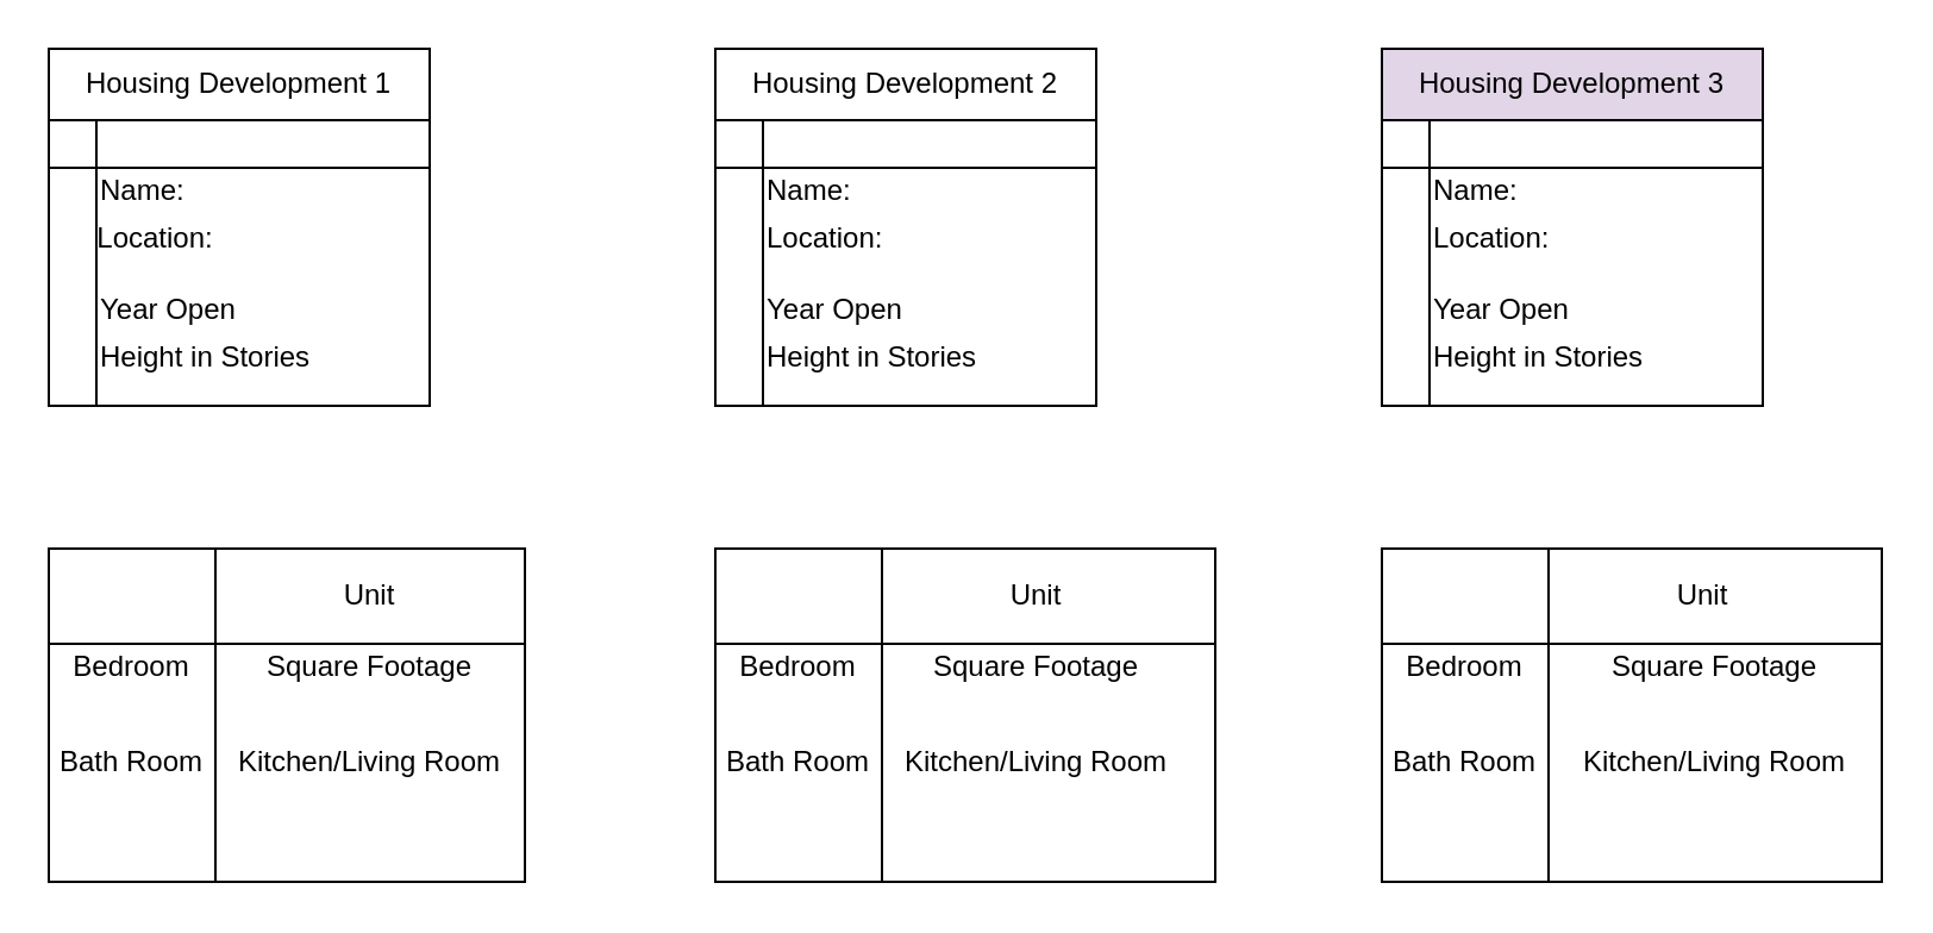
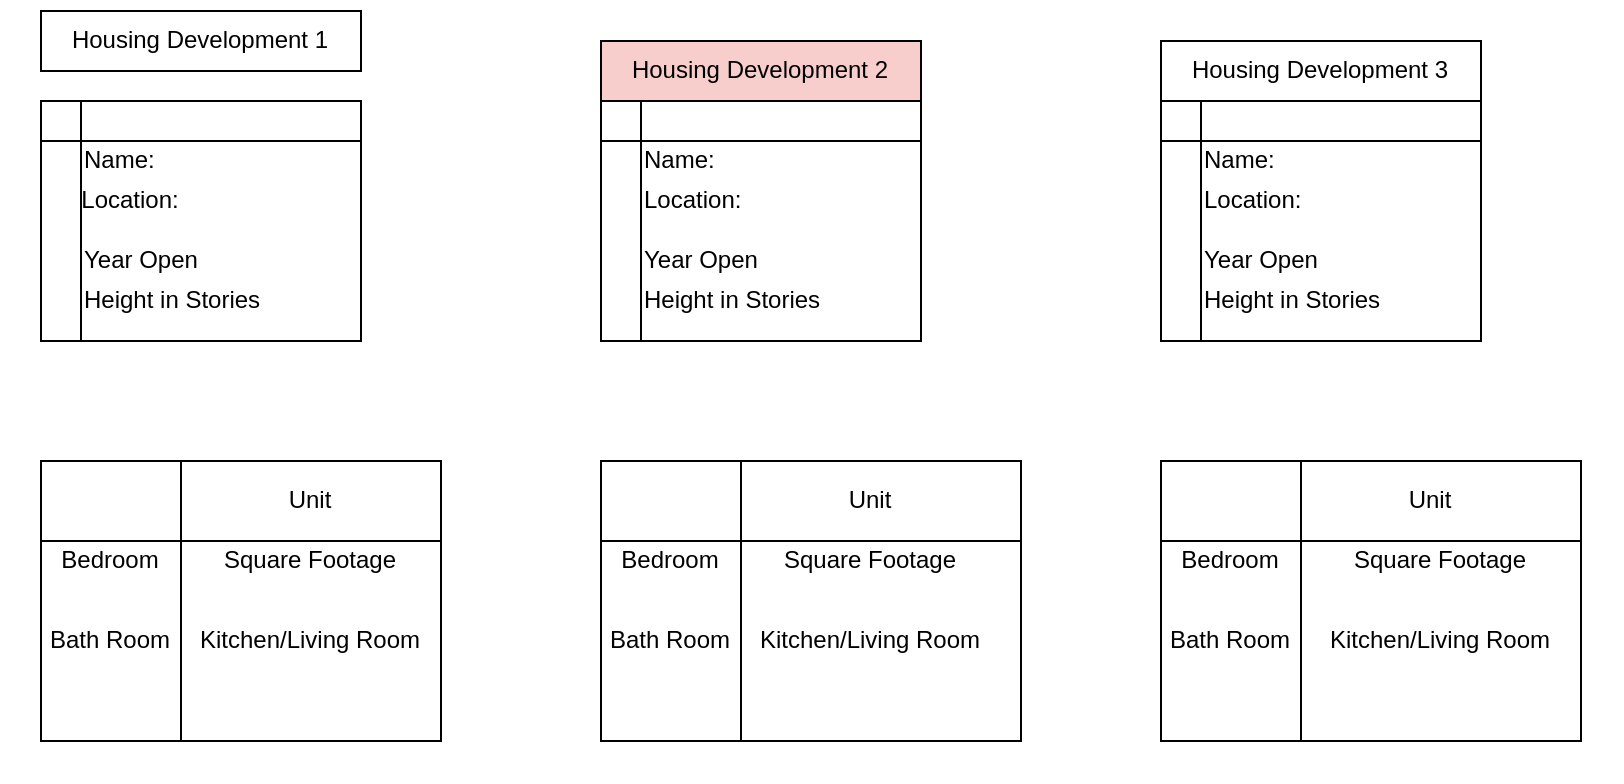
  <mxCell id="0" />
  <mxCell id="1" parent="0" />
  <mxCell id="2" value="" style="shape=internalStorage;whiteSpace=wrap;html=1;backgroundOutline=1;dx=70;dy=40;" vertex="1" parent="1"><mxGeometry x="20" y="230" width="200" height="140" as="geometry" /></mxCell>
  <mxCell id="3" value="" style="shape=internalStorage;whiteSpace=wrap;html=1;backgroundOutline=1;" vertex="1" parent="1"><mxGeometry x="20" y="50" width="160" height="120" as="geometry" /></mxCell>
- <mxCell id="4" value="Housing Development 1" style="rounded=0;whiteSpace=wrap;html=1;" vertex="1" parent="1"><mxGeometry x="20" y="20" width="160" height="30" as="geometry" /></mxCell>
+ <mxCell id="4" value="Housing Development 1" style="rounded=0;whiteSpace=wrap;html=1;" vertex="1" parent="1"><mxGeometry x="20" y="5" width="160" height="30" as="geometry" /></mxCell>
  <mxCell id="5" value="Name:&amp;nbsp;&lt;br&gt;" style="text;html=1;strokeColor=none;fillColor=none;align=left;verticalAlign=middle;whiteSpace=wrap;rounded=0;" vertex="1" parent="1"><mxGeometry x="40" y="70" width="50" height="20" as="geometry" /></mxCell>
  <mxCell id="6" value="Location:" style="text;html=1;strokeColor=none;fillColor=none;align=center;verticalAlign=middle;whiteSpace=wrap;rounded=0;" vertex="1" parent="1"><mxGeometry x="40" y="90" width="50" height="20" as="geometry" /></mxCell>
  <mxCell id="7" value="Year Open" style="text;html=1;strokeColor=none;fillColor=none;align=left;verticalAlign=middle;whiteSpace=wrap;rounded=0;" vertex="1" parent="1"><mxGeometry x="40" y="120" width="90" height="20" as="geometry" /></mxCell>
  <mxCell id="8" value="Height in Stories" style="text;html=1;strokeColor=none;fillColor=none;align=left;verticalAlign=middle;whiteSpace=wrap;rounded=0;" vertex="1" parent="1"><mxGeometry x="40" y="140" width="130" height="20" as="geometry" /></mxCell>
  <mxCell id="9" value="" style="shape=internalStorage;whiteSpace=wrap;html=1;backgroundOutline=1;align=left;" vertex="1" parent="1"><mxGeometry x="300" y="50" width="160" height="120" as="geometry" /></mxCell>
- <mxCell id="10" value="Housing Development 2" style="rounded=0;whiteSpace=wrap;html=1;" vertex="1" parent="1"><mxGeometry x="300" y="20" width="160" height="30" as="geometry" /></mxCell>
+ <mxCell id="10" value="Housing Development 2" style="rounded=0;whiteSpace=wrap;html=1;fillColor=#f8cecc;" vertex="1" parent="1"><mxGeometry x="300" y="20" width="160" height="30" as="geometry" /></mxCell>
  <mxCell id="11" value="Name:" style="text;html=1;strokeColor=none;fillColor=none;align=left;verticalAlign=middle;whiteSpace=wrap;rounded=0;" vertex="1" parent="1"><mxGeometry x="320" y="70" width="130" height="20" as="geometry" /></mxCell>
  <mxCell id="12" value="Location:" style="text;html=1;strokeColor=none;fillColor=none;align=left;verticalAlign=middle;whiteSpace=wrap;rounded=0;" vertex="1" parent="1"><mxGeometry x="320" y="90" width="140" height="20" as="geometry" /></mxCell>
  <mxCell id="13" value="Year Open" style="text;html=1;strokeColor=none;fillColor=none;align=left;verticalAlign=middle;whiteSpace=wrap;rounded=0;" vertex="1" parent="1"><mxGeometry x="320" y="120" width="140" height="20" as="geometry" /></mxCell>
  <mxCell id="14" value="Height in Stories" style="text;html=1;strokeColor=none;fillColor=none;align=left;verticalAlign=middle;whiteSpace=wrap;rounded=0;" vertex="1" parent="1"><mxGeometry x="320" y="140" width="140" height="20" as="geometry" /></mxCell>
  <mxCell id="15" value="Bedroom" style="text;html=1;strokeColor=none;fillColor=none;align=center;verticalAlign=middle;whiteSpace=wrap;rounded=0;" vertex="1" parent="1"><mxGeometry x="20" y="270" width="70" height="20" as="geometry" /></mxCell>
  <mxCell id="16" value="Bath Room" style="text;html=1;strokeColor=none;fillColor=none;align=center;verticalAlign=middle;whiteSpace=wrap;rounded=0;" vertex="1" parent="1"><mxGeometry x="20" y="310" width="70" height="20" as="geometry" /></mxCell>
  <mxCell id="17" value="Kitchen/Living Room" style="text;html=1;strokeColor=none;fillColor=none;align=center;verticalAlign=middle;whiteSpace=wrap;rounded=0;" vertex="1" parent="1"><mxGeometry x="90" y="310" width="130" height="20" as="geometry" /></mxCell>
  <mxCell id="18" value="Square Footage" style="text;html=1;strokeColor=none;fillColor=none;align=center;verticalAlign=middle;whiteSpace=wrap;rounded=0;" vertex="1" parent="1"><mxGeometry x="90" y="270" width="130" height="20" as="geometry" /></mxCell>
  <mxCell id="19" value="Unit" style="text;html=1;strokeColor=none;fillColor=none;align=center;verticalAlign=middle;whiteSpace=wrap;rounded=0;" vertex="1" parent="1"><mxGeometry x="120" y="240" width="70" height="20" as="geometry" /></mxCell>
  <mxCell id="20" value="" style="shape=internalStorage;whiteSpace=wrap;html=1;backgroundOutline=1;dx=70;dy=40;" vertex="1" parent="1"><mxGeometry x="300" y="230" width="210" height="140" as="geometry" /></mxCell>
  <mxCell id="21" value="Unit" style="text;html=1;strokeColor=none;fillColor=none;align=center;verticalAlign=middle;whiteSpace=wrap;rounded=0;" vertex="1" parent="1"><mxGeometry x="400" y="240" width="70" height="20" as="geometry" /></mxCell>
  <mxCell id="22" value="Square Footage" style="text;html=1;strokeColor=none;fillColor=none;align=center;verticalAlign=middle;whiteSpace=wrap;rounded=0;" vertex="1" parent="1"><mxGeometry x="370" y="270" width="130" height="20" as="geometry" /></mxCell>
  <mxCell id="23" value="Kitchen/Living Room" style="text;html=1;strokeColor=none;fillColor=none;align=center;verticalAlign=middle;whiteSpace=wrap;rounded=0;" vertex="1" parent="1"><mxGeometry x="370" y="310" width="130" height="20" as="geometry" /></mxCell>
  <mxCell id="24" value="Bedroom" style="text;html=1;strokeColor=none;fillColor=none;align=center;verticalAlign=middle;whiteSpace=wrap;rounded=0;" vertex="1" parent="1"><mxGeometry x="300" y="270" width="70" height="20" as="geometry" /></mxCell>
  <mxCell id="25" value="Bath Room" style="text;html=1;strokeColor=none;fillColor=none;align=center;verticalAlign=middle;whiteSpace=wrap;rounded=0;" vertex="1" parent="1"><mxGeometry x="300" y="310" width="70" height="20" as="geometry" /></mxCell>
- <mxCell id="26" value="Housing Development 3" style="rounded=0;whiteSpace=wrap;html=1;fillColor=#e1d5e7;" vertex="1" parent="1"><mxGeometry x="580" y="20" width="160" height="30" as="geometry" /></mxCell>
+ <mxCell id="26" value="Housing Development 3" style="rounded=0;whiteSpace=wrap;html=1;" vertex="1" parent="1"><mxGeometry x="580" y="20" width="160" height="30" as="geometry" /></mxCell>
  <mxCell id="27" value="" style="shape=internalStorage;whiteSpace=wrap;html=1;backgroundOutline=1;align=left;" vertex="1" parent="1"><mxGeometry x="580" y="50" width="160" height="120" as="geometry" /></mxCell>
  <mxCell id="28" value="Name:" style="text;html=1;strokeColor=none;fillColor=none;align=left;verticalAlign=middle;whiteSpace=wrap;rounded=0;" vertex="1" parent="1"><mxGeometry x="600" y="70" width="140" height="20" as="geometry" /></mxCell>
  <mxCell id="29" value="Location:" style="text;html=1;strokeColor=none;fillColor=none;align=left;verticalAlign=middle;whiteSpace=wrap;rounded=0;" vertex="1" parent="1"><mxGeometry x="600" y="90" width="140" height="20" as="geometry" /></mxCell>
  <mxCell id="30" value="Year Open" style="text;html=1;strokeColor=none;fillColor=none;align=left;verticalAlign=middle;whiteSpace=wrap;rounded=0;" vertex="1" parent="1"><mxGeometry x="600" y="120" width="140" height="20" as="geometry" /></mxCell>
  <mxCell id="31" value="Height in Stories" style="text;html=1;strokeColor=none;fillColor=none;align=left;verticalAlign=middle;whiteSpace=wrap;rounded=0;" vertex="1" parent="1"><mxGeometry x="600" y="140" width="140" height="20" as="geometry" /></mxCell>
  <mxCell id="32" value="" style="shape=internalStorage;whiteSpace=wrap;html=1;backgroundOutline=1;dx=70;dy=40;" vertex="1" parent="1"><mxGeometry x="580" y="230" width="210" height="140" as="geometry" /></mxCell>
  <mxCell id="33" value="Unit" style="text;html=1;strokeColor=none;fillColor=none;align=center;verticalAlign=middle;whiteSpace=wrap;rounded=0;" vertex="1" parent="1"><mxGeometry x="680" y="240" width="70" height="20" as="geometry" /></mxCell>
  <mxCell id="34" value="Bedroom" style="text;html=1;strokeColor=none;fillColor=none;align=center;verticalAlign=middle;whiteSpace=wrap;rounded=0;" vertex="1" parent="1"><mxGeometry x="580" y="270" width="70" height="20" as="geometry" /></mxCell>
  <mxCell id="35" value="Bath Room" style="text;html=1;strokeColor=none;fillColor=none;align=center;verticalAlign=middle;whiteSpace=wrap;rounded=0;" vertex="1" parent="1"><mxGeometry x="580" y="310" width="70" height="20" as="geometry" /></mxCell>
  <mxCell id="36" value="Kitchen/Living Room" style="text;html=1;strokeColor=none;fillColor=none;align=center;verticalAlign=middle;whiteSpace=wrap;rounded=0;" vertex="1" parent="1"><mxGeometry x="650" y="310" width="140" height="20" as="geometry" /></mxCell>
  <mxCell id="37" value="Square Footage" style="text;html=1;strokeColor=none;fillColor=none;align=center;verticalAlign=middle;whiteSpace=wrap;rounded=0;" vertex="1" parent="1"><mxGeometry x="650" y="270" width="140" height="20" as="geometry" /></mxCell>
